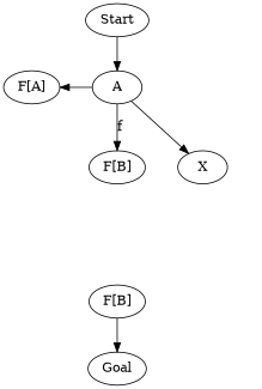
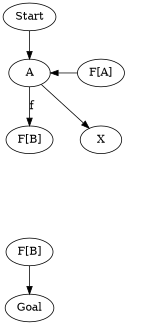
  digraph {
    node [group=upper]
    n1 [label="F[A]"]
    A
    n3 [label="F[B]"]
    n4 [group=lower label=X]
    n5 [label="F[B]"]
    X [group=lower style=invis]
    B [style=invis]
    Goal [group=""]
    Start [group=""]
    subgraph sub_1 {
      rank=same
      n1
      A
    }
    subgraph sub_2 {
      rank=same
      n3
      n4
    }
    subgraph sub_3 {
      rank=same
      n5
      X
    }
-   n1 -> A [dir=back]
+   A -> n1 [dir=back]
    A -> n3 [label=f]
    A -> n4
    n3 -> n4 [style=invis]
    n3 -> B [style=invis]
    n4 -> X [label=combine style=invis]
    n5 -> X [dir=back style=invis]
    n5 -> Goal
    B -> n5 [style=invis]
    Start -> A
  }
